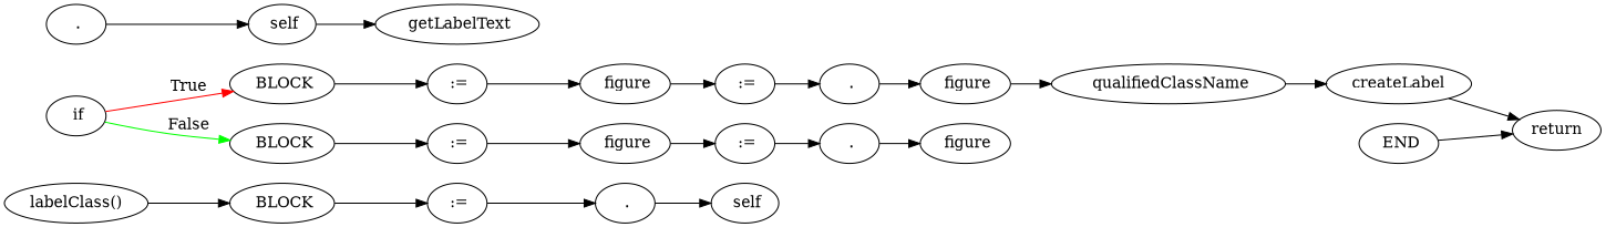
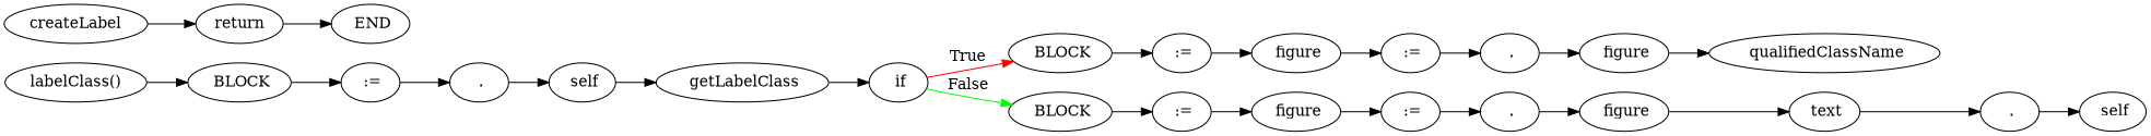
  digraph {
    rankdir=LR
    edge [color=black]
    n1 [label="labelClass()"]
    n2 [label=" BLOCK"]
    n3 [label=" :="]
    n4 [label=" ."]
    n5 [label=" self"]
+   n6 [label=" getLabelClass"]
    n7 [label=" if"]
    n8 [label=" BLOCK"]
    n9 [label=" BLOCK"]
    n10 [label=" :="]
    n11 [label=" :="]
    n12 [label=" figure"]
    n13 [label=" figure"]
    n14 [label=" :="]
    n15 [label=" :="]
    n16 [label=" ."]
    n17 [label=" ."]
    n18 [label=" figure"]
    n19 [label=" figure"]
    n20 [label=" qualifiedClassName"]
+   n21 [label=" text"]
    n22 [label=createLabel]
    n23 [label=" ."]
    n24 [label=return]
    n25 [label=" self"]
    n26 [label=" END"]
-   n27 [label=" getLabelText"]
    n1 -> n2
    n2 -> n3
    n3 -> n4
    n4 -> n5
+   n5 -> n6
+   n6 -> n7
    n7 -> n8 [color=red label=True]
    n7 -> n9 [color=green label=False]
    n8 -> n10
    n9 -> n11
    n10 -> n12
    n11 -> n13
    n12 -> n14
    n13 -> n15
    n14 -> n16
    n15 -> n17
    n16 -> n18
    n17 -> n19
    n18 -> n20
-   n20 -> n22
+   n19 -> n21
+   n21 -> n23
    n22 -> n24
    n23 -> n25
-   n26 -> n24
-   n25 -> n27
+   n24 -> n26
  }
